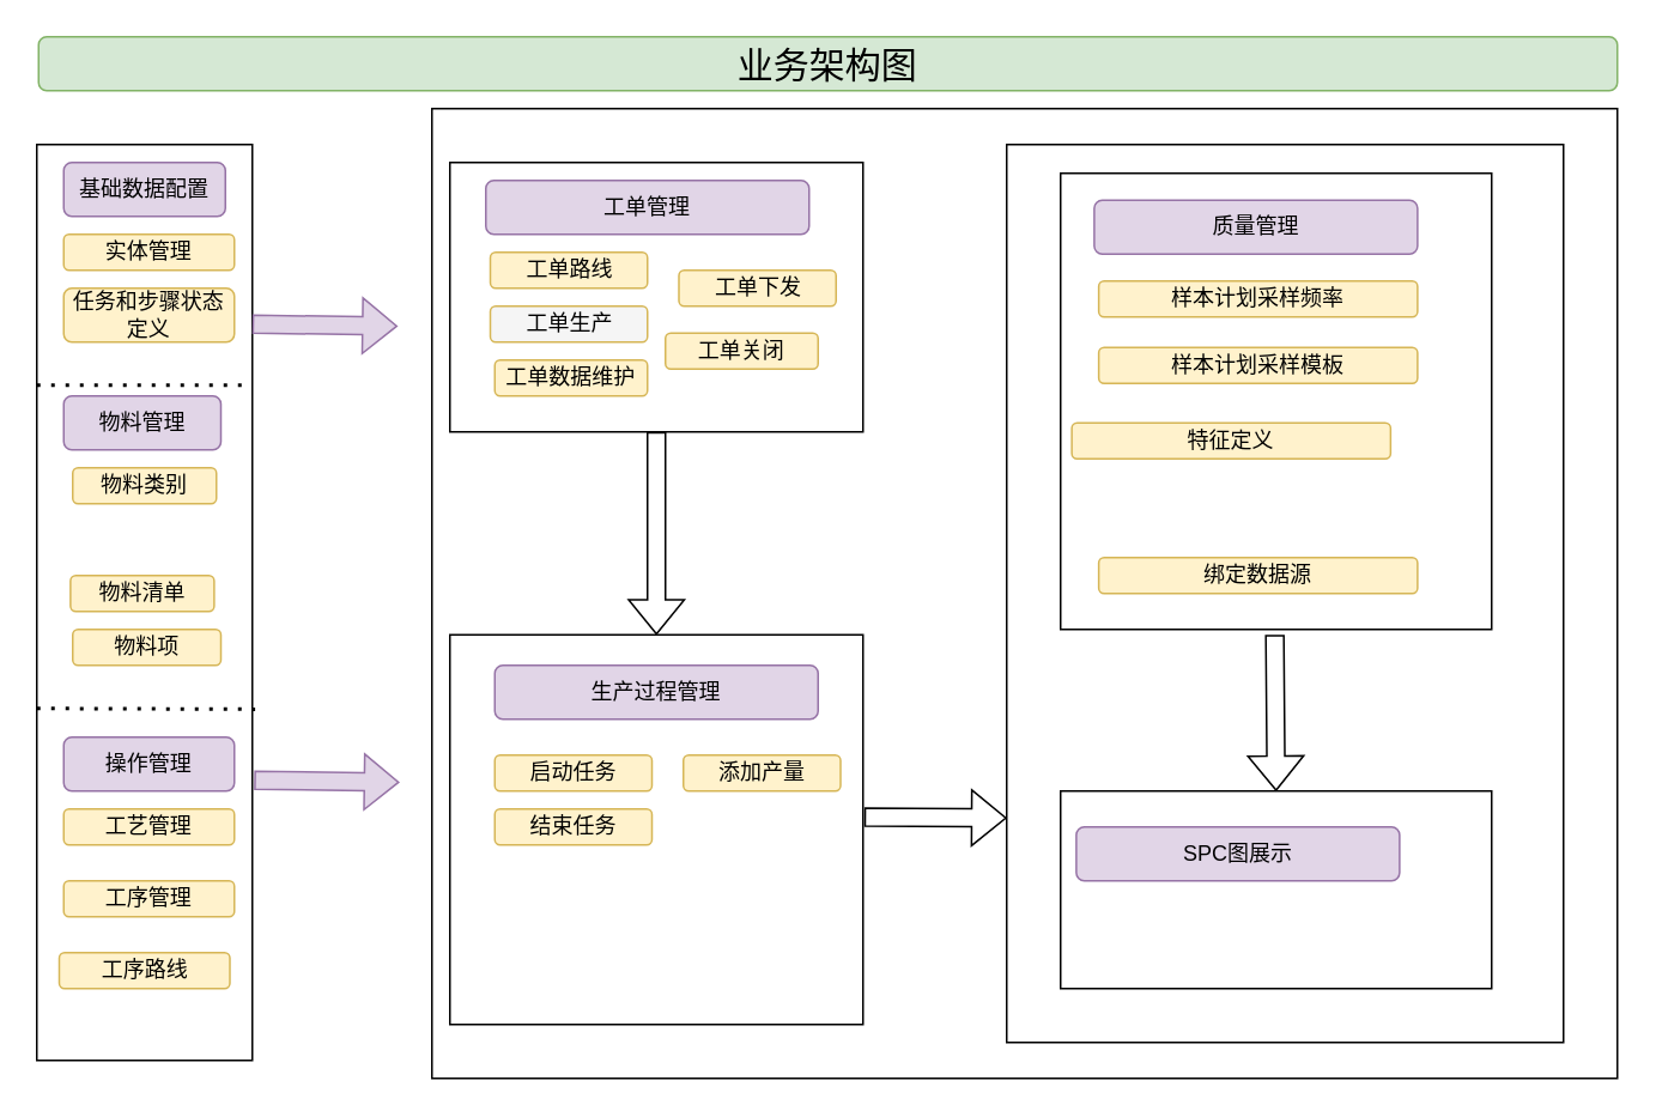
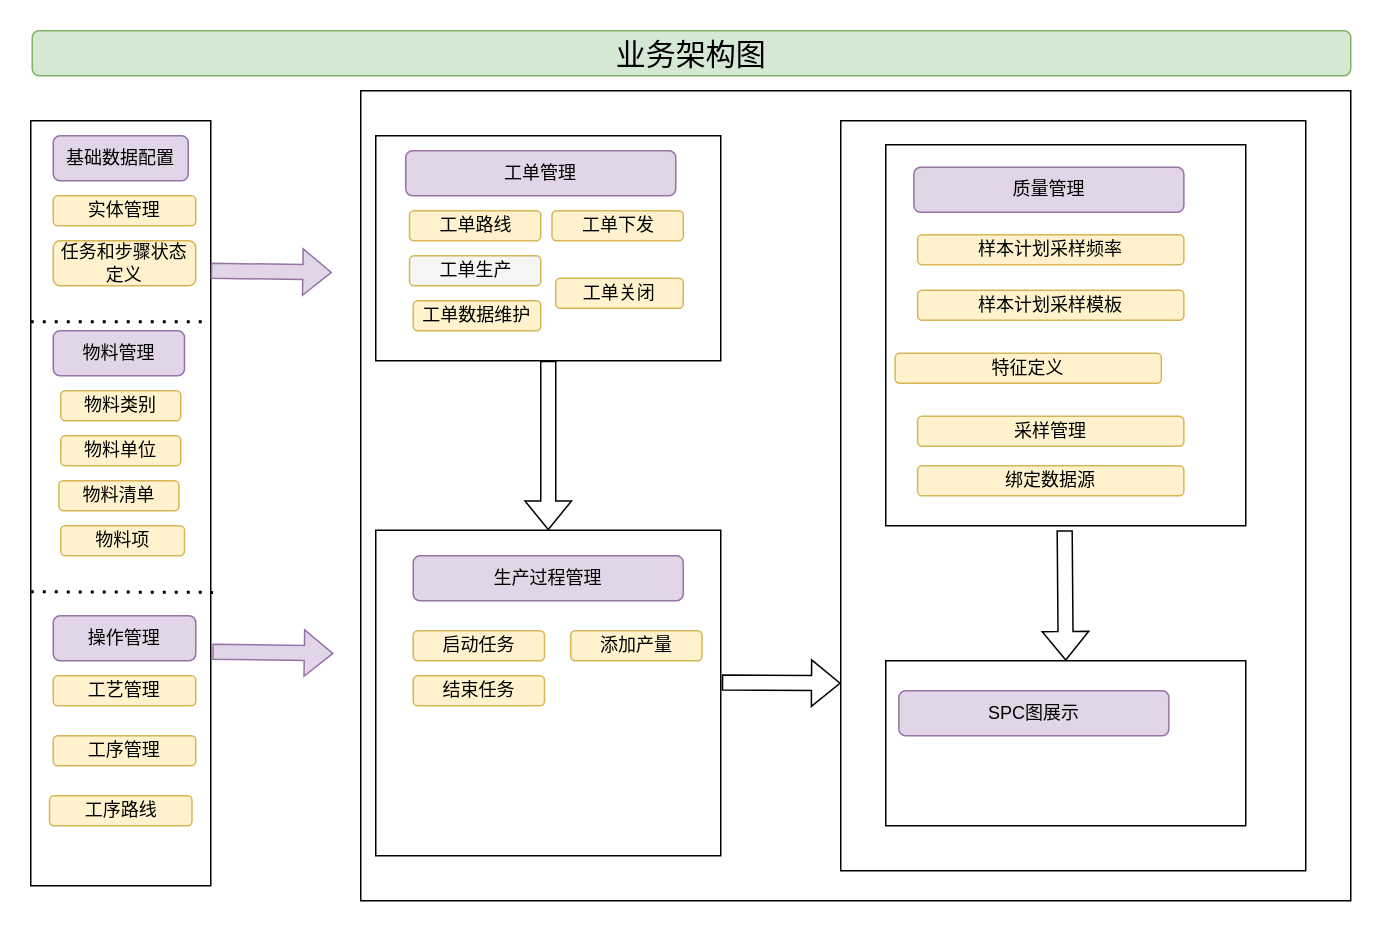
  <mxCell id="0" />
  <mxCell id="1" parent="0" />
  <mxCell id="2" value="" style="rounded=0;whiteSpace=wrap;html=1;" vertex="1" parent="1"><mxGeometry x="240" y="60" width="660" height="540" as="geometry" /></mxCell>
  <mxCell id="3" value="" style="rounded=0;whiteSpace=wrap;html=1;" vertex="1" parent="1"><mxGeometry x="20" y="80" width="120" height="510" as="geometry" /></mxCell>
  <mxCell id="4" value="基础数据配置" style="rounded=1;whiteSpace=wrap;html=1;fillColor=#e1d5e7;strokeColor=#9673a6;" vertex="1" parent="1"><mxGeometry x="35" y="90" width="90" height="30" as="geometry" /></mxCell>
  <mxCell id="5" value="实体管理" style="rounded=1;whiteSpace=wrap;html=1;fillColor=#fff2cc;strokeColor=#d6b656;" vertex="1" parent="1"><mxGeometry x="35" y="130" width="95" height="20" as="geometry" /></mxCell>
  <mxCell id="6" value="任务和步骤状态定义" style="rounded=1;whiteSpace=wrap;html=1;fillColor=#fff2cc;strokeColor=#d6b656;" vertex="1" parent="1"><mxGeometry x="35" y="160" width="95" height="30" as="geometry" /></mxCell>
  <mxCell id="7" value="操作管理" style="rounded=1;whiteSpace=wrap;html=1;fillColor=#e1d5e7;strokeColor=#9673a6;" vertex="1" parent="1"><mxGeometry x="35" y="410" width="95" height="30" as="geometry" /></mxCell>
  <mxCell id="8" value="工艺管理" style="rounded=1;whiteSpace=wrap;html=1;fillColor=#fff2cc;strokeColor=#d6b656;" vertex="1" parent="1"><mxGeometry x="35" y="450" width="95" height="20" as="geometry" /></mxCell>
  <mxCell id="9" value="工序管理" style="rounded=1;whiteSpace=wrap;html=1;fillColor=#fff2cc;strokeColor=#d6b656;" vertex="1" parent="1"><mxGeometry x="35" y="490" width="95" height="20" as="geometry" /></mxCell>
  <mxCell id="10" value="" style="endArrow=none;dashed=1;html=1;dashPattern=1 3;strokeWidth=2;rounded=0;" edge="1" parent="1"><mxGeometry width="50" height="50" relative="1" as="geometry"><mxPoint x="20" y="214" as="sourcePoint" /><mxPoint x="140" y="214" as="targetPoint" /></mxGeometry></mxCell>
  <mxCell id="11" value="" style="shape=flexArrow;endArrow=classic;html=1;rounded=0;entryX=0.002;entryY=0.294;entryDx=0;entryDy=0;entryPerimeter=0;fillColor=#e1d5e7;strokeColor=#9673a6;" edge="1" parent="1"><mxGeometry width="50" height="50" relative="1" as="geometry"><mxPoint x="140" y="180" as="sourcePoint" /><mxPoint x="220.88" y="181.14" as="targetPoint" /></mxGeometry></mxCell>
  <mxCell id="12" value="" style="rounded=0;whiteSpace=wrap;html=1;" vertex="1" parent="1"><mxGeometry x="250" y="90" width="230" height="150" as="geometry" /></mxCell>
  <mxCell id="13" value="工单管理" style="rounded=1;whiteSpace=wrap;html=1;fillColor=#e1d5e7;strokeColor=#9673a6;" vertex="1" parent="1"><mxGeometry x="270" y="100" width="180" height="30" as="geometry" /></mxCell>
  <mxCell id="14" value="工单路线" style="rounded=1;whiteSpace=wrap;html=1;fillColor=#fff2cc;strokeColor=#d6b656;" vertex="1" parent="1"><mxGeometry x="272.5" y="140" width="87.5" height="20" as="geometry" /></mxCell>
  <mxCell id="15" value="工单生产" style="rounded=1;whiteSpace=wrap;html=1;fillColor=#f5f5f5;strokeColor=#d6b656;" vertex="1" parent="1"><mxGeometry x="272.5" y="170" width="87.5" height="20" as="geometry" /></mxCell>
- <mxCell id="16" value="工单下发" style="rounded=1;whiteSpace=wrap;html=1;fillColor=#fff2cc;strokeColor=#d6b656;" vertex="1" parent="1"><mxGeometry x="377.5" y="150" width="87.5" height="20" as="geometry" /></mxCell>
+ <mxCell id="16" value="工单下发" style="rounded=1;whiteSpace=wrap;html=1;fillColor=#fff2cc;strokeColor=#d6b656;" vertex="1" parent="1"><mxGeometry x="367.5" y="140" width="87.5" height="20" as="geometry" /></mxCell>
  <mxCell id="17" value="工单关闭" style="rounded=1;whiteSpace=wrap;html=1;fillColor=#fff2cc;strokeColor=#d6b656;" vertex="1" parent="1"><mxGeometry x="370" y="185" width="85" height="20" as="geometry" /></mxCell>
  <mxCell id="18" value="工单数据维护" style="rounded=1;whiteSpace=wrap;html=1;fillColor=#fff2cc;strokeColor=#d6b656;" vertex="1" parent="1"><mxGeometry x="275" y="200" width="85" height="20" as="geometry" /></mxCell>
  <mxCell id="19" value="物料管理" style="rounded=1;whiteSpace=wrap;html=1;fillColor=#e1d5e7;strokeColor=#9673a6;" vertex="1" parent="1"><mxGeometry x="35" y="220" width="87.5" height="30" as="geometry" /></mxCell>
  <mxCell id="20" value="物料类别" style="rounded=1;whiteSpace=wrap;html=1;fillColor=#fff2cc;strokeColor=#d6b656;" vertex="1" parent="1"><mxGeometry x="40" y="260" width="80" height="20" as="geometry" /></mxCell>
+ <mxCell id="21" value="物料单位" style="rounded=1;whiteSpace=wrap;html=1;fillColor=#fff2cc;strokeColor=#d6b656;" vertex="1" parent="1"><mxGeometry x="40" y="290" width="80" height="20" as="geometry" /></mxCell>
  <mxCell id="22" value="物料项" style="rounded=1;whiteSpace=wrap;html=1;fillColor=#fff2cc;strokeColor=#d6b656;" vertex="1" parent="1"><mxGeometry x="40" y="350" width="82.5" height="20" as="geometry" /></mxCell>
  <mxCell id="23" value="物料清单" style="rounded=1;whiteSpace=wrap;html=1;fillColor=#fff2cc;strokeColor=#d6b656;" vertex="1" parent="1"><mxGeometry x="38.75" y="320" width="80" height="20" as="geometry" /></mxCell>
  <mxCell id="24" value="" style="endArrow=none;dashed=1;html=1;dashPattern=1 3;strokeWidth=2;rounded=0;entryX=1.013;entryY=0.572;entryDx=0;entryDy=0;entryPerimeter=0;" edge="1" parent="1"><mxGeometry width="50" height="50" relative="1" as="geometry"><mxPoint x="20" y="394" as="sourcePoint" /><mxPoint x="141.56" y="394.44" as="targetPoint" /></mxGeometry></mxCell>
  <mxCell id="25" value="工序路线" style="rounded=1;whiteSpace=wrap;html=1;fillColor=#fff2cc;strokeColor=#d6b656;" vertex="1" parent="1"><mxGeometry x="32.5" y="530" width="95" height="20" as="geometry" /></mxCell>
  <mxCell id="26" value="" style="rounded=0;whiteSpace=wrap;html=1;" vertex="1" parent="1"><mxGeometry x="250" y="353" width="230" height="217" as="geometry" /></mxCell>
  <mxCell id="27" value="生产过程管理" style="rounded=1;whiteSpace=wrap;html=1;fillColor=#e1d5e7;strokeColor=#9673a6;" vertex="1" parent="1"><mxGeometry x="275" y="370" width="180" height="30" as="geometry" /></mxCell>
  <mxCell id="28" value="启动任务" style="rounded=1;whiteSpace=wrap;html=1;fillColor=#fff2cc;strokeColor=#d6b656;" vertex="1" parent="1"><mxGeometry x="275" y="420" width="87.5" height="20" as="geometry" /></mxCell>
  <mxCell id="29" value="添加产量" style="rounded=1;whiteSpace=wrap;html=1;fillColor=#fff2cc;strokeColor=#d6b656;" vertex="1" parent="1"><mxGeometry x="380" y="420" width="87.5" height="20" as="geometry" /></mxCell>
  <mxCell id="30" value="结束任务" style="rounded=1;whiteSpace=wrap;html=1;fillColor=#fff2cc;strokeColor=#d6b656;" vertex="1" parent="1"><mxGeometry x="275" y="450" width="87.5" height="20" as="geometry" /></mxCell>
  <mxCell id="31" value="" style="rounded=0;whiteSpace=wrap;html=1;" vertex="1" parent="1"><mxGeometry x="560" y="80" width="310" height="500" as="geometry" /></mxCell>
  <mxCell id="32" value="" style="rounded=0;whiteSpace=wrap;html=1;" vertex="1" parent="1"><mxGeometry x="590" y="96" width="240" height="254" as="geometry" /></mxCell>
  <mxCell id="33" value="质量管理" style="rounded=1;whiteSpace=wrap;html=1;fillColor=#e1d5e7;strokeColor=#9673a6;" vertex="1" parent="1"><mxGeometry x="608.75" y="111" width="180" height="30" as="geometry" /></mxCell>
  <mxCell id="34" value="样本计划采样频率" style="rounded=1;whiteSpace=wrap;html=1;fillColor=#fff2cc;strokeColor=#d6b656;" vertex="1" parent="1"><mxGeometry x="611.25" y="156" width="177.5" height="20" as="geometry" /></mxCell>
  <mxCell id="35" value="样本计划采样模板" style="rounded=1;whiteSpace=wrap;html=1;fillColor=#fff2cc;strokeColor=#d6b656;" vertex="1" parent="1"><mxGeometry x="611.25" y="193" width="177.5" height="20" as="geometry" /></mxCell>
  <mxCell id="36" value="特征定义" style="rounded=1;whiteSpace=wrap;html=1;fillColor=#fff2cc;strokeColor=#d6b656;" vertex="1" parent="1"><mxGeometry x="596.25" y="235" width="177.5" height="20" as="geometry" /></mxCell>
+ <mxCell id="37" value="采样管理" style="rounded=1;whiteSpace=wrap;html=1;fillColor=#fff2cc;strokeColor=#d6b656;" vertex="1" parent="1"><mxGeometry x="611.25" y="277" width="177.5" height="20" as="geometry" /></mxCell>
  <mxCell id="38" value="" style="rounded=0;whiteSpace=wrap;html=1;" vertex="1" parent="1"><mxGeometry x="590" y="440" width="240" height="110" as="geometry" /></mxCell>
  <mxCell id="39" value="SPC图展示" style="rounded=1;whiteSpace=wrap;html=1;fillColor=#e1d5e7;strokeColor=#9673a6;" vertex="1" parent="1"><mxGeometry x="598.75" y="460" width="180" height="30" as="geometry" /></mxCell>
  <mxCell id="40" value="绑定数据源" style="rounded=1;whiteSpace=wrap;html=1;fillColor=#fff2cc;strokeColor=#d6b656;" vertex="1" parent="1"><mxGeometry x="611.25" y="310" width="177.5" height="20" as="geometry" /></mxCell>
  <mxCell id="41" value="" style="shape=flexArrow;endArrow=classic;html=1;rounded=0;entryX=0.002;entryY=0.294;entryDx=0;entryDy=0;entryPerimeter=0;fillColor=#e1d5e7;strokeColor=#9673a6;" edge="1" parent="1"><mxGeometry width="50" height="50" relative="1" as="geometry"><mxPoint x="141" y="434" as="sourcePoint" /><mxPoint x="221.88" y="435.14" as="targetPoint" /></mxGeometry></mxCell>
  <mxCell id="42" value="&lt;font style=&quot;font-size: 20px;&quot;&gt;业务架构图&lt;/font&gt;" style="rounded=1;whiteSpace=wrap;html=1;fillColor=#d5e8d4;strokeColor=#82b366;" vertex="1" parent="1"><mxGeometry x="21" width="879" height="30" as="geometry" y="20" /></mxCell>
  <mxCell id="43" value="" style="shape=flexArrow;endArrow=classic;html=1;rounded=0;exitX=0.5;exitY=1;exitDx=0;exitDy=0;" edge="1" parent="1" source="12" target="26"><mxGeometry width="50" height="50" relative="1" as="geometry"><mxPoint x="360" y="250" as="sourcePoint" /><mxPoint x="365" y="290" as="targetPoint" /></mxGeometry></mxCell>
  <mxCell id="44" value="" style="shape=flexArrow;endArrow=classic;html=1;rounded=0;exitX=1.003;exitY=0.468;exitDx=0;exitDy=0;exitPerimeter=0;entryX=0;entryY=0.75;entryDx=0;entryDy=0;" edge="1" parent="1" source="26" target="31"><mxGeometry width="50" height="50" relative="1" as="geometry"><mxPoint x="560" y="440" as="sourcePoint" /><mxPoint x="610" y="390" as="targetPoint" /></mxGeometry></mxCell>
  <mxCell id="45" value="" style="shape=flexArrow;endArrow=classic;html=1;rounded=0;exitX=0.5;exitY=1;exitDx=0;exitDy=0;entryX=0.5;entryY=0;entryDx=0;entryDy=0;" edge="1" parent="1" target="38"><mxGeometry width="50" height="50" relative="1" as="geometry"><mxPoint x="709.29" y="353" as="sourcePoint" /><mxPoint x="709.29" y="453" as="targetPoint" /></mxGeometry></mxCell>
